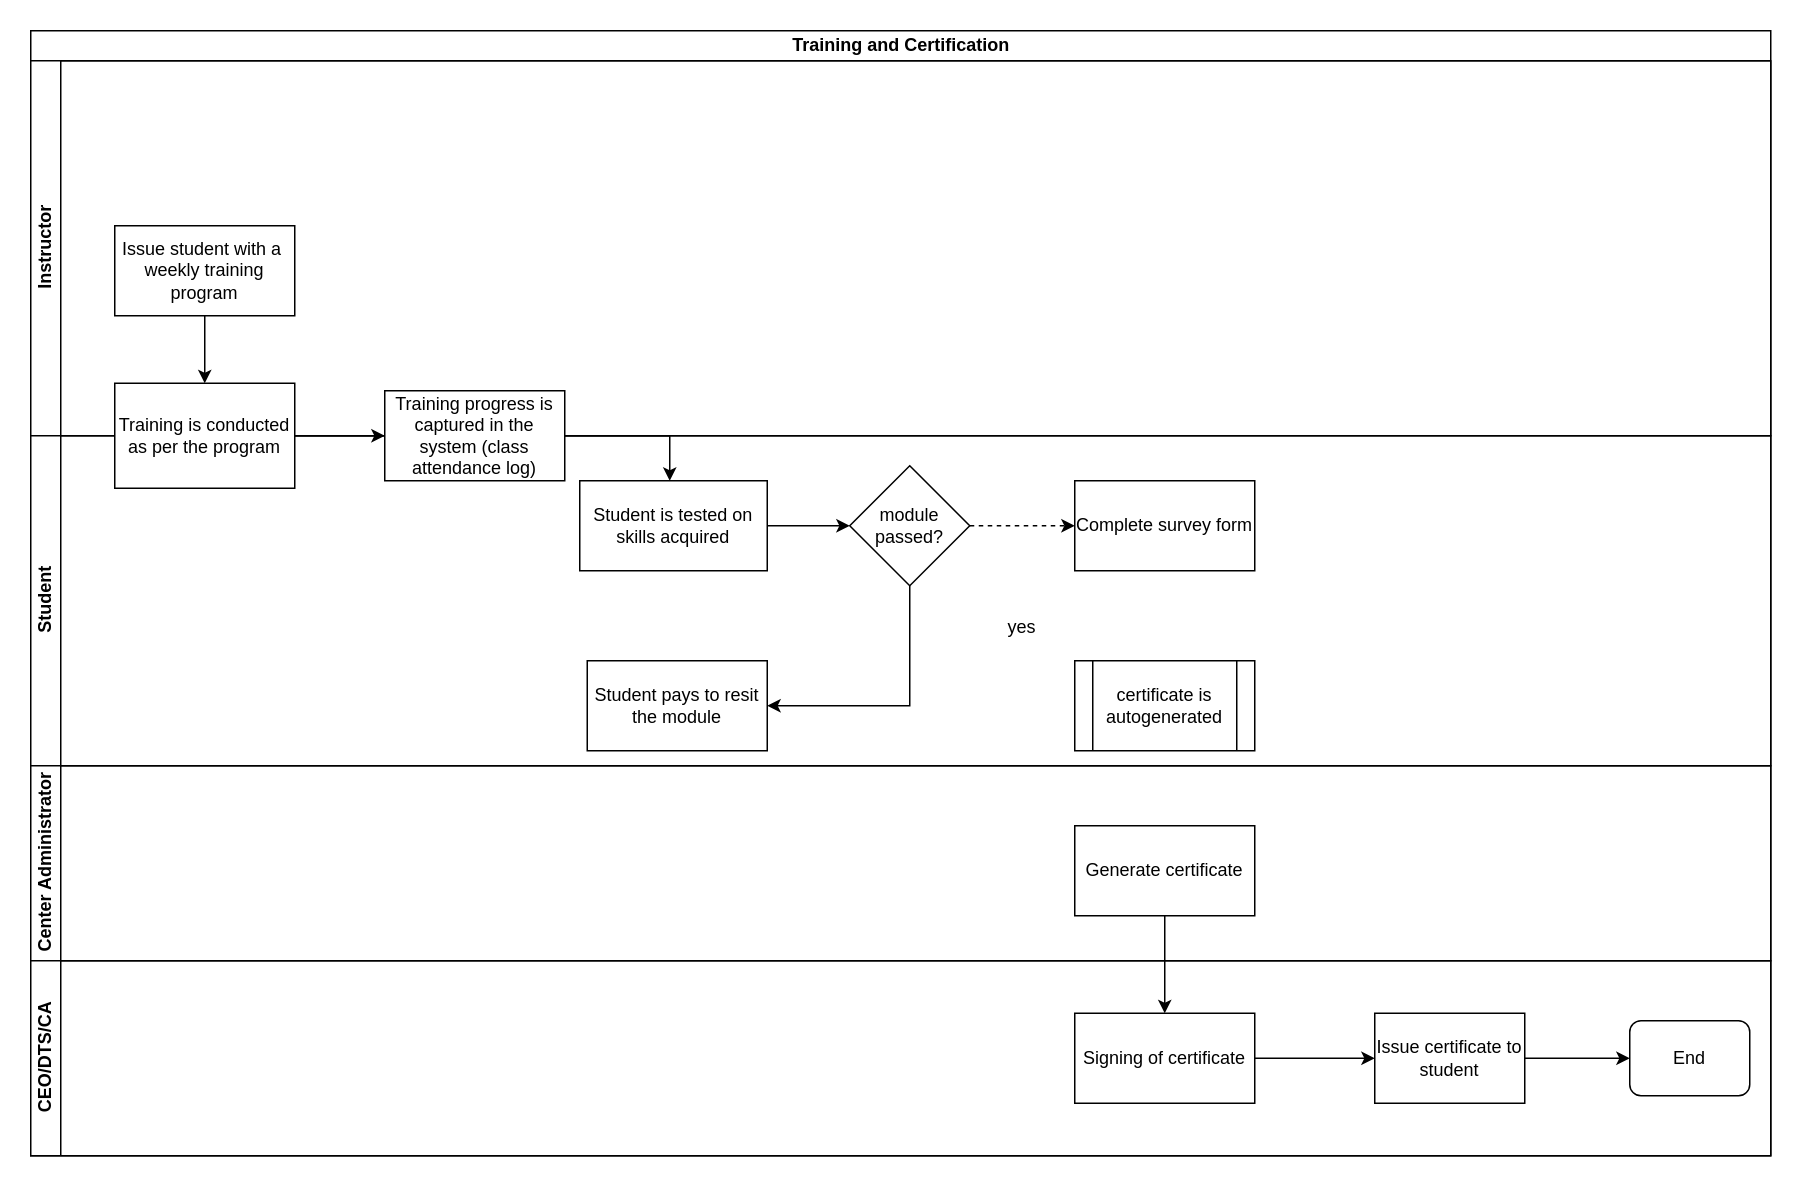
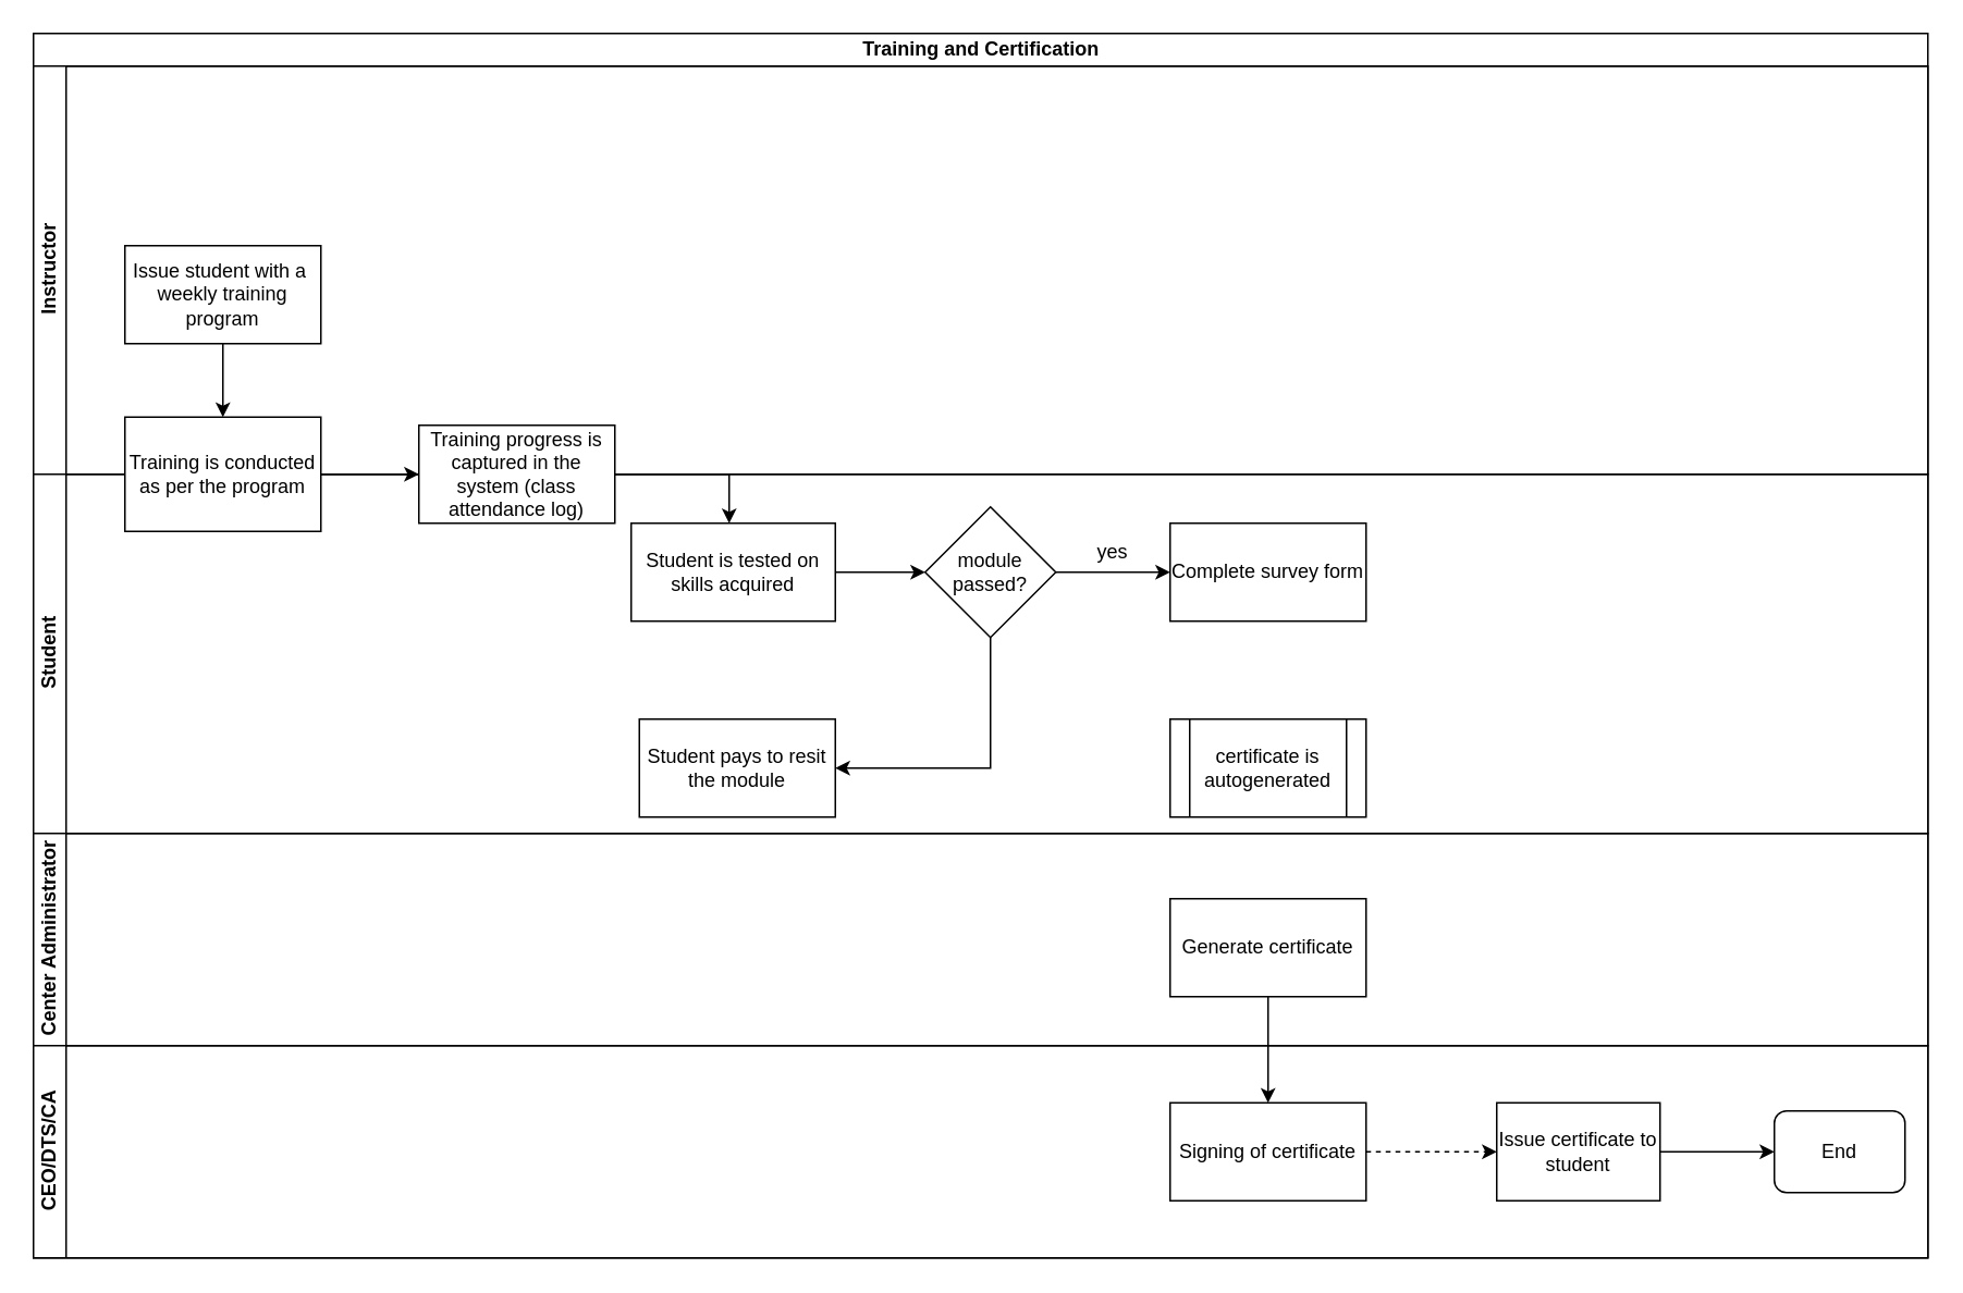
  <mxCell id="0" />
  <mxCell id="1" parent="0" />
  <mxCell id="2" value="Training and Certification" style="swimlane;html=1;childLayout=stackLayout;resizeParent=1;resizeParentMax=0;horizontal=1;startSize=20;horizontalStack=0;" vertex="1" parent="1"><mxGeometry y="20" width="1160" height="750" as="geometry" x="20" /></mxCell>
  <mxCell id="3" value="" style="edgeStyle=orthogonalEdgeStyle;rounded=0;orthogonalLoop=1;jettySize=auto;html=1;" edge="1" parent="2" source="5" target="7"><mxGeometry relative="1" as="geometry" /></mxCell>
  <mxCell id="4" value="Instructor" style="swimlane;html=1;startSize=20;horizontal=0;" vertex="1" parent="2"><mxGeometry y="20" width="1160" height="250" as="geometry" /></mxCell>
  <mxCell id="5" value="Issue student with a&amp;nbsp; weekly training program" style="rounded=0;whiteSpace=wrap;html=1;" vertex="1" parent="4"><mxGeometry x="56" y="110" width="120" height="60" as="geometry" /></mxCell>
  <mxCell id="6" value="Student" style="swimlane;html=1;startSize=20;horizontal=0;" vertex="1" parent="2"><mxGeometry y="270" width="1160" height="220" as="geometry" /></mxCell>
  <mxCell id="7" value="Training is conducted as per the program" style="whiteSpace=wrap;html=1;rounded=0;" vertex="1" parent="6"><mxGeometry x="56" y="-35" width="120" height="70" as="geometry" /></mxCell>
  <mxCell id="8" value="Student is tested on skills acquired" style="whiteSpace=wrap;html=1;rounded=0;" vertex="1" parent="6"><mxGeometry x="366" y="30" width="125" height="60" as="geometry" /></mxCell>
  <mxCell id="9" value="module passed?" style="rhombus;whiteSpace=wrap;html=1;rounded=0;" vertex="1" parent="6"><mxGeometry x="546" y="20" width="80" height="80" as="geometry" /></mxCell>
  <mxCell id="10" value="" style="edgeStyle=orthogonalEdgeStyle;rounded=0;orthogonalLoop=1;jettySize=auto;html=1;" edge="1" parent="6" source="8" target="9"><mxGeometry relative="1" as="geometry" /></mxCell>
- <mxCell id="11" value="yes" style="text;html=1;strokeColor=none;fillColor=none;align=center;verticalAlign=middle;whiteSpace=wrap;rounded=0;" vertex="1" parent="6"><mxGeometry x="641" y="118" width="40" height="20" as="geometry" /></mxCell>
+ <mxCell id="11" value="yes" style="text;html=1;strokeColor=none;fillColor=none;align=center;verticalAlign=middle;whiteSpace=wrap;rounded=0;" vertex="1" parent="6"><mxGeometry x="641" y="38" width="40" height="20" as="geometry" /></mxCell>
  <mxCell id="12" value="Complete survey form" style="whiteSpace=wrap;html=1;rounded=0;" vertex="1" parent="6"><mxGeometry x="696" y="30" width="120" height="60" as="geometry" /></mxCell>
- <mxCell id="13" value="" style="edgeStyle=orthogonalEdgeStyle;rounded=0;orthogonalLoop=1;jettySize=auto;html=1;dashed=1;" edge="1" parent="6" source="9" target="12"><mxGeometry relative="1" as="geometry" /></mxCell>
+ <mxCell id="13" value="" style="edgeStyle=orthogonalEdgeStyle;rounded=0;orthogonalLoop=1;jettySize=auto;html=1;" edge="1" parent="6" source="9" target="12"><mxGeometry relative="1" as="geometry" /></mxCell>
  <mxCell id="14" value="certificate is autogenerated" style="shape=process;whiteSpace=wrap;html=1;backgroundOutline=1;" vertex="1" parent="6"><mxGeometry x="696" y="150" width="120" height="60" as="geometry" /></mxCell>
  <mxCell id="15" value="Student pays to resit the module" style="whiteSpace=wrap;html=1;rounded=0;" vertex="1" parent="6"><mxGeometry x="371" y="150" width="120" height="60" as="geometry" /></mxCell>
  <mxCell id="16" value="" style="edgeStyle=orthogonalEdgeStyle;rounded=0;orthogonalLoop=1;jettySize=auto;html=1;" edge="1" parent="6" source="9" target="15"><mxGeometry relative="1" as="geometry"><Array as="points"><mxPoint x="586" y="180" /></Array></mxGeometry></mxCell>
  <mxCell id="17" value="Center Administrator" style="swimlane;html=1;startSize=20;horizontal=0;" vertex="1" parent="2"><mxGeometry y="490" width="1160" height="130" as="geometry" /></mxCell>
  <mxCell id="18" value="Generate certificate" style="whiteSpace=wrap;html=1;" vertex="1" parent="17"><mxGeometry x="696" y="40" width="120" height="60" as="geometry" /></mxCell>
  <mxCell id="19" value="CEO/DTS/CA" style="swimlane;html=1;startSize=20;horizontal=0;" vertex="1" parent="2"><mxGeometry y="620" width="1160" height="130" as="geometry" /></mxCell>
  <mxCell id="20" value="Signing of certificate" style="whiteSpace=wrap;html=1;" vertex="1" parent="19"><mxGeometry x="696" y="35" width="120" height="60" as="geometry" /></mxCell>
  <mxCell id="21" value="End" style="rounded=1;whiteSpace=wrap;html=1;" vertex="1" parent="19"><mxGeometry x="1066" y="40" width="80" height="50" as="geometry" /></mxCell>
  <mxCell id="22" value="" style="edgeStyle=orthogonalEdgeStyle;rounded=0;orthogonalLoop=1;jettySize=auto;html=1;" edge="1" parent="2" source="18" target="20"><mxGeometry relative="1" as="geometry" /></mxCell>
  <mxCell id="23" value="Training progress is captured in the system (class attendance log)" style="whiteSpace=wrap;html=1;rounded=0;" vertex="1" parent="1"><mxGeometry x="256" y="260" width="120" height="60" as="geometry" /></mxCell>
  <mxCell id="24" value="" style="edgeStyle=orthogonalEdgeStyle;rounded=0;orthogonalLoop=1;jettySize=auto;html=1;" edge="1" parent="1" source="7" target="23"><mxGeometry relative="1" as="geometry" /></mxCell>
  <mxCell id="25" value="" style="edgeStyle=orthogonalEdgeStyle;rounded=0;orthogonalLoop=1;jettySize=auto;html=1;exitX=1;exitY=0.5;exitDx=0;exitDy=0;" edge="1" parent="1" source="23" target="8"><mxGeometry relative="1" as="geometry"><mxPoint x="346" y="400" as="sourcePoint" /><Array as="points"><mxPoint x="446" y="290" /><mxPoint x="446" y="360" /></Array></mxGeometry></mxCell>
  <mxCell id="26" value="" style="edgeStyle=orthogonalEdgeStyle;rounded=0;orthogonalLoop=1;jettySize=auto;html=1;entryX=0;entryY=0.5;entryDx=0;entryDy=0;" edge="1" parent="1" source="27" target="21"><mxGeometry relative="1" as="geometry"><mxPoint x="1076" y="705" as="targetPoint" /></mxGeometry></mxCell>
  <mxCell id="27" value="Issue certificate to student" style="whiteSpace=wrap;html=1;" vertex="1" parent="1"><mxGeometry x="916" y="675" width="100" height="60" as="geometry" /></mxCell>
- <mxCell id="28" value="" style="edgeStyle=orthogonalEdgeStyle;rounded=0;orthogonalLoop=1;jettySize=auto;html=1;" edge="1" parent="1" source="20" target="27"><mxGeometry relative="1" as="geometry" /></mxCell>
+ <mxCell id="28" value="" style="edgeStyle=orthogonalEdgeStyle;rounded=0;orthogonalLoop=1;jettySize=auto;html=1;dashed=1;" edge="1" parent="1" source="20" target="27"><mxGeometry relative="1" as="geometry" /></mxCell>
